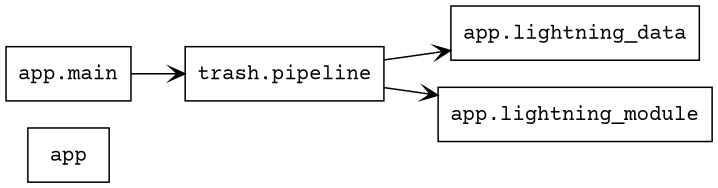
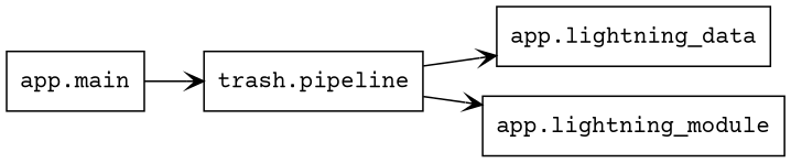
  digraph {
    fontname="Courier Prime"
    rankdir=LR
    node [color=black fontname="Courier Prime" shape=box style=solid]
    edge [arrowhead=open arrowtail=none fontname="Courier Prime"]
-   n1 [label=app]
    n2 [label="app.lightning_data"]
    n3 [label="app.lightning_module"]
    n4 [label="app.main"]
    n5 [label="trash.pipeline"]
    n4 -> n5
    n5 -> n2
    n5 -> n3
  }
